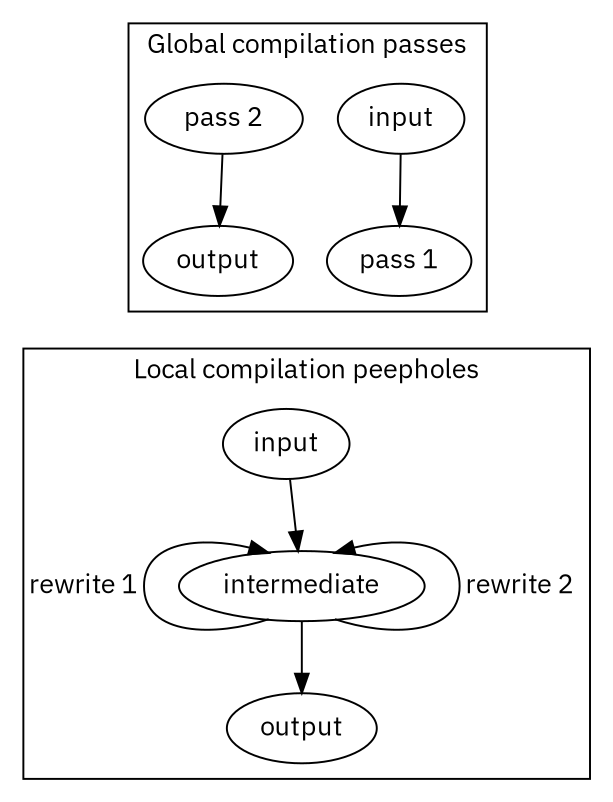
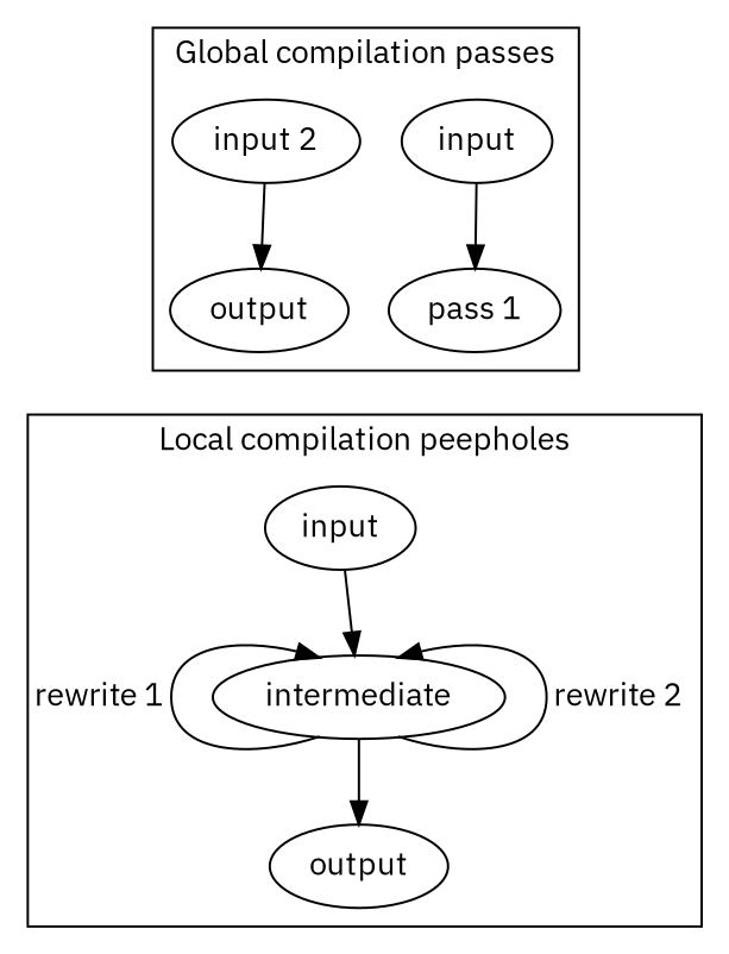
  digraph {
    fontname="IBM Plex Sans"
    newrank=true
    rankdir=TD
    node [fontname="IBM Plex Sans"]
    edge [fontname="IBM Plex Sans"]
    n1 [label=input]
    n2 [label="pass 1"]
-   n3 [label="pass 2"]
+   n3 [label="input 2"]
    n4 [label=output]
    X1 [style=invis]
    X2 [style=invis]
    n7 [label=input]
    n8 [label=intermediate]
    n9 [label=output]
    subgraph cluster_1 {
      label="Global compilation passes"
      n1
      n2
      n3
      n4
    }
    subgraph cluster_2 {
      label="Local compilation peepholes"
      X1
      X2
      n7
      n8
      n9
    }
    n1 -> n2
    n3 -> n4
    n4 -> X1 [style=invis]
    n4 -> n7 [style=invis]
    X1 -> X2 [style=invis]
    n7 -> n8
    n8 -> n8 [headport=nw label="rewrite 1 " tailport=sw]
    n8 -> n8 [headport=ne label=" rewrite 2" tailport=se]
    n8 -> n9
  }
